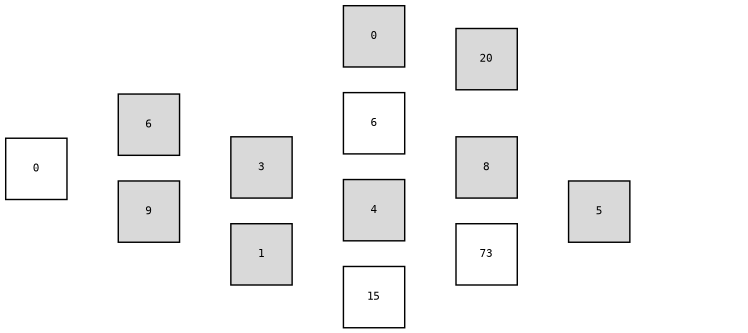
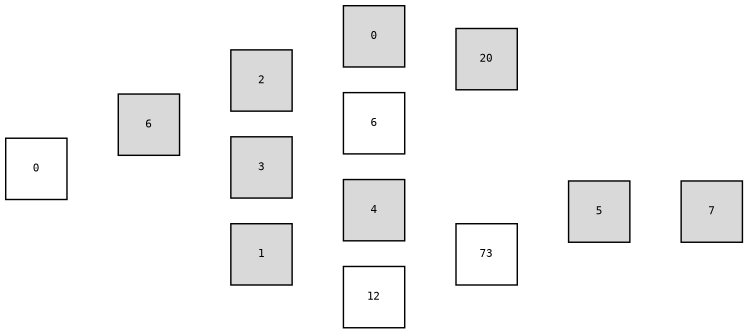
  digraph {
    fontname="DejaVu Sans Mono"
    rank=same
    rankdir=LR
    splines=ortho
    node [fillcolor="#d9d9d9" fixedsize=true fontname="DejaVu Sans Mono" fontsize=8 shape=square style=filled]
    edge [constraint=true fontname="DejaVu Sans Mono" style=invis]
    0 [fillcolor="#ffffff" width=0.6]
    n2 [label=6 width=0.6]
-   n3 [label=9 width=0.6]
+   n4 [label=2 width=0.6]
    n5 [label=3 width=0.6]
    n6 [label=1 width=0.6]
    n7 [label=0 width=0.6]
    6 [fillcolor="#ffffff" width=0.6]
    n9 [label=4 width=0.6]
    n10 [label=20 width=0.6]
-   n11 [label=8 width=0.6]
-   12 [fillcolor="#ffffff" width=0.6 label=15]
+   12 [fillcolor="#ffffff" width=0.6]
    n13 [fillcolor="#ffffff" label=73 width=0.6]
    n14 [label=5 width=0.6]
+   n15 [label=7 width=0.6]
    0 -> n2
-   0 -> n3
+   n2 -> n4
    n2 -> n5
-   n3 -> n5
-   n3 -> n6
+   n4 -> n7
+   n4 -> 6
    n5 -> 6
    n5 -> n9
    n6 -> n9
    n6 -> 12
    n7 -> n10
    6 -> n10
-   6 -> n11
-   n9 -> n11
    n9 -> n13
-   n11 -> n14
    12 -> n13
    n13 -> n14
+   n14 -> n15
  }
